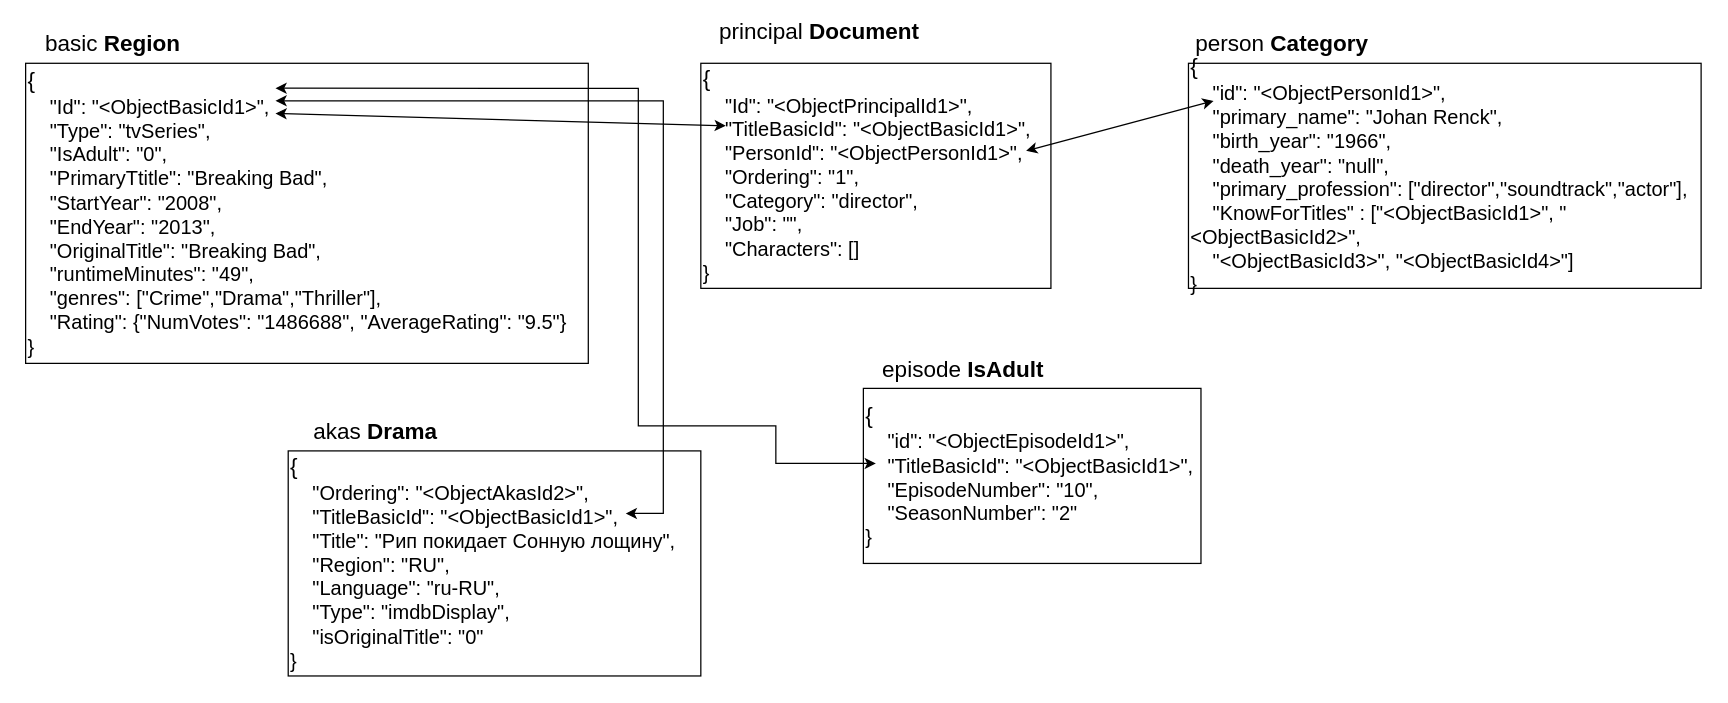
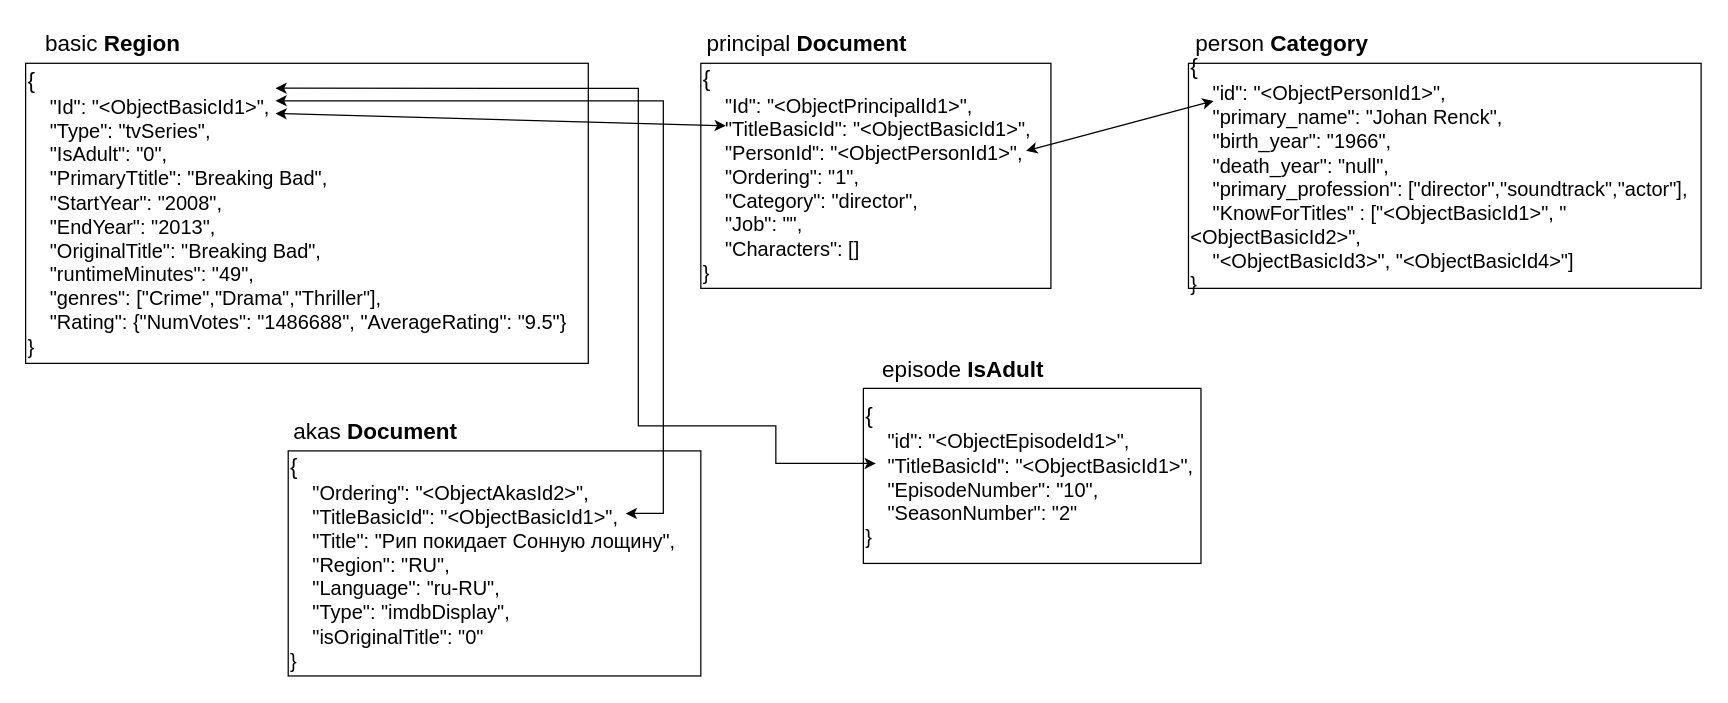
  <mxCell id="0" />
  <mxCell id="1" parent="0" />
  <mxCell id="2" value="&lt;div&gt;&lt;font style=&quot;font-size: 18px;&quot;&gt;{&lt;/font&gt;&lt;/div&gt;&lt;div&gt;&lt;font size=&quot;3&quot;&gt;&amp;nbsp; &amp;nbsp; &quot;Id&quot;: &quot;&amp;lt;ObjectPrincipalId1&amp;gt;&quot;,&lt;/font&gt;&lt;/div&gt;&lt;div&gt;&lt;font size=&quot;3&quot;&gt;&amp;nbsp; &amp;nbsp; &quot;TitleBasicId&quot;: &quot;&amp;lt;ObjectBasicId1&amp;gt;&quot;,&lt;/font&gt;&lt;/div&gt;&lt;div&gt;&lt;font size=&quot;3&quot;&gt;&amp;nbsp; &amp;nbsp; &quot;PersonId&quot;: &quot;&amp;lt;ObjectPersonId1&amp;gt;&quot;,&lt;/font&gt;&lt;/div&gt;&lt;div&gt;&lt;font size=&quot;3&quot;&gt;&amp;nbsp; &amp;nbsp; &quot;Ordering&quot;: &quot;1&quot;,&lt;/font&gt;&lt;/div&gt;&lt;div&gt;&lt;font size=&quot;3&quot;&gt;&amp;nbsp; &amp;nbsp; &quot;Category&quot;: &quot;director&quot;,&lt;/font&gt;&lt;/div&gt;&lt;div&gt;&lt;font size=&quot;3&quot;&gt;&amp;nbsp; &amp;nbsp; &quot;Job&quot;: &quot;&quot;,&lt;/font&gt;&lt;/div&gt;&lt;div&gt;&lt;font size=&quot;3&quot;&gt;&amp;nbsp; &amp;nbsp; &quot;Characters&quot;: []&lt;/font&gt;&lt;/div&gt;&lt;div&gt;&lt;font size=&quot;3&quot;&gt;}&lt;/font&gt;&lt;/div&gt;" style="rounded=0;whiteSpace=wrap;html=1;align=left;" vertex="1" parent="1"><mxGeometry x="560" y="50" width="280" height="180" as="geometry" /></mxCell>
- <mxCell id="3" value="&lt;font style=&quot;font-size: 18px;&quot;&gt;principal &lt;b&gt;Document&lt;/b&gt;&lt;/font&gt;" style="text;html=1;strokeColor=none;fillColor=none;align=center;verticalAlign=middle;whiteSpace=wrap;rounded=0;" vertex="1" parent="1"><mxGeometry x="570" y="10" width="170" height="30" as="geometry" /></mxCell>
+ <mxCell id="3" value="&lt;font style=&quot;font-size: 18px;&quot;&gt;principal &lt;b&gt;Document&lt;/b&gt;&lt;/font&gt;" style="text;html=1;strokeColor=none;fillColor=none;align=center;verticalAlign=middle;whiteSpace=wrap;rounded=0;" vertex="1" parent="1"><mxGeometry x="560" y="20" width="170" height="30" as="geometry" /></mxCell>
  <mxCell id="4" value="&lt;div&gt;&lt;font style=&quot;font-size: 18px;&quot;&gt;{&lt;/font&gt;&lt;/div&gt;&lt;div&gt;&lt;font size=&quot;3&quot;&gt;&amp;nbsp; &amp;nbsp; &quot;id&quot;: &quot;&amp;lt;ObjectPersonId1&amp;gt;&quot;,&lt;/font&gt;&lt;/div&gt;&lt;div&gt;&lt;font size=&quot;3&quot;&gt;&amp;nbsp; &amp;nbsp; &quot;primary_name&quot;: &quot;Johan Renck&quot;,&lt;/font&gt;&lt;/div&gt;&lt;div&gt;&lt;font size=&quot;3&quot;&gt;&amp;nbsp; &amp;nbsp; &quot;birth_year&quot;: &quot;1966&quot;,&lt;/font&gt;&lt;/div&gt;&lt;div&gt;&lt;font size=&quot;3&quot;&gt;&amp;nbsp; &amp;nbsp; &quot;death_year&quot;: &quot;null&quot;,&lt;/font&gt;&lt;/div&gt;&lt;div&gt;&lt;font size=&quot;3&quot;&gt;&amp;nbsp; &amp;nbsp; &quot;primary_profession&quot;: [&quot;director&quot;,&quot;soundtrack&quot;,&quot;actor&quot;],&lt;/font&gt;&lt;/div&gt;&lt;div&gt;&lt;font size=&quot;3&quot;&gt;&amp;nbsp; &amp;nbsp; &quot;KnowForTitles&quot; : [&quot;&amp;lt;ObjectBasicId1&amp;gt;&quot;, &quot;&amp;lt;ObjectBasicId2&amp;gt;&quot;,&amp;nbsp;&lt;/font&gt;&lt;/div&gt;&lt;div&gt;&lt;font size=&quot;3&quot;&gt;&amp;nbsp; &amp;nbsp; &quot;&amp;lt;ObjectBasicId3&amp;gt;&quot;, &quot;&amp;lt;ObjectBasicId4&amp;gt;&quot;]&lt;/font&gt;&lt;/div&gt;&lt;div&gt;&lt;font size=&quot;3&quot;&gt;}&lt;/font&gt;&lt;/div&gt;" style="rounded=0;whiteSpace=wrap;html=1;align=left;" vertex="1" parent="1"><mxGeometry x="950" y="50" width="410" height="180" as="geometry" /></mxCell>
  <mxCell id="5" value="&lt;font style=&quot;font-size: 18px;&quot;&gt;person&amp;nbsp;&lt;b&gt;Category&lt;/b&gt;&lt;/font&gt;" style="text;html=1;strokeColor=none;fillColor=none;align=center;verticalAlign=middle;whiteSpace=wrap;rounded=0;" vertex="1" parent="1"><mxGeometry x="950" y="20" width="150" height="30" as="geometry" /></mxCell>
  <mxCell id="6" value="&lt;div&gt;&lt;font style=&quot;font-size: 18px;&quot;&gt;{&lt;/font&gt;&lt;/div&gt;&lt;div&gt;&lt;font size=&quot;3&quot;&gt;&amp;nbsp; &amp;nbsp; &quot;Id&quot;: &quot;&amp;lt;ObjectBasicId1&amp;gt;&quot;,&lt;/font&gt;&lt;/div&gt;&lt;div&gt;&lt;font size=&quot;3&quot;&gt;&amp;nbsp; &amp;nbsp; &quot;Type&quot;: &quot;tvSeries&quot;,&lt;/font&gt;&lt;/div&gt;&lt;div&gt;&lt;font size=&quot;3&quot;&gt;&amp;nbsp; &amp;nbsp; &quot;IsAdult&quot;: &quot;0&quot;,&lt;/font&gt;&lt;/div&gt;&lt;div&gt;&lt;font size=&quot;3&quot;&gt;&amp;nbsp; &amp;nbsp; &quot;PrimaryTtitle&quot;: &quot;Breaking Bad&quot;,&lt;/font&gt;&lt;/div&gt;&lt;div&gt;&lt;font size=&quot;3&quot;&gt;&amp;nbsp; &amp;nbsp; &quot;StartYear&quot;: &quot;2008&quot;,&lt;/font&gt;&lt;/div&gt;&lt;div&gt;&lt;font size=&quot;3&quot;&gt;&amp;nbsp; &amp;nbsp; &quot;EndYear&quot;: &quot;2013&quot;,&lt;/font&gt;&lt;/div&gt;&lt;div&gt;&lt;font size=&quot;3&quot;&gt;&amp;nbsp; &amp;nbsp; &quot;OriginalTitle&quot;: &quot;Breaking Bad&quot;,&amp;nbsp; &amp;nbsp;&amp;nbsp;&lt;/font&gt;&lt;/div&gt;&lt;div&gt;&lt;font size=&quot;3&quot;&gt;&amp;nbsp; &amp;nbsp; &quot;runtimeMinutes&quot;: &quot;49&quot;,&lt;/font&gt;&lt;/div&gt;&lt;div&gt;&lt;font size=&quot;3&quot;&gt;&amp;nbsp; &amp;nbsp; &quot;genres&quot;: [&quot;Crime&quot;,&quot;Drama&quot;,&quot;Thriller&quot;],&lt;/font&gt;&lt;/div&gt;&lt;div&gt;&lt;font size=&quot;3&quot;&gt;&amp;nbsp; &amp;nbsp; &quot;Rating&quot;: {&quot;NumVotes&quot;: &quot;1486688&quot;, &quot;AverageRating&quot;: &quot;9.5&quot;}&lt;/font&gt;&lt;/div&gt;&lt;div&gt;&lt;font size=&quot;3&quot;&gt;}&lt;/font&gt;&lt;/div&gt;" style="rounded=0;whiteSpace=wrap;html=1;align=left;" vertex="1" parent="1"><mxGeometry x="20" y="50" width="450" height="240" as="geometry" /></mxCell>
  <mxCell id="7" value="&lt;font style=&quot;font-size: 18px;&quot;&gt;basic&amp;nbsp;&lt;b&gt;Region&lt;/b&gt;&lt;/font&gt;" style="text;html=1;strokeColor=none;fillColor=none;align=center;verticalAlign=middle;whiteSpace=wrap;rounded=0;" vertex="1" parent="1"><mxGeometry x="20" y="20" width="140" height="30" as="geometry" /></mxCell>
  <mxCell id="8" value="&lt;div&gt;&lt;font style=&quot;font-size: 18px;&quot;&gt;{&lt;/font&gt;&lt;/div&gt;&lt;div&gt;&lt;font size=&quot;3&quot;&gt;&amp;nbsp; &amp;nbsp; &quot;Ordering&quot;: &quot;&amp;lt;ObjectAkasId2&amp;gt;&quot;,&lt;/font&gt;&lt;/div&gt;&lt;div&gt;&lt;font size=&quot;3&quot;&gt;&amp;nbsp; &amp;nbsp; &quot;TitleBasicId&quot;: &quot;&amp;lt;ObjectBasicId1&amp;gt;&quot;,&lt;/font&gt;&lt;/div&gt;&lt;div&gt;&lt;font size=&quot;3&quot;&gt;&amp;nbsp; &amp;nbsp; &quot;Title&quot;: &quot;Рип покидает Сонную лощину&quot;,&lt;/font&gt;&lt;/div&gt;&lt;div&gt;&lt;font size=&quot;3&quot;&gt;&amp;nbsp; &amp;nbsp; &quot;Region&quot;: &quot;RU&quot;,&lt;/font&gt;&lt;/div&gt;&lt;div&gt;&lt;font size=&quot;3&quot;&gt;&amp;nbsp; &amp;nbsp; &quot;Language&quot;: &quot;ru-RU&quot;,&lt;/font&gt;&lt;/div&gt;&lt;div&gt;&lt;font size=&quot;3&quot;&gt;&amp;nbsp; &amp;nbsp; &quot;Type&quot;: &quot;imdbDisplay&quot;,&lt;/font&gt;&lt;/div&gt;&lt;div&gt;&lt;font size=&quot;3&quot;&gt;&amp;nbsp; &amp;nbsp; &quot;isOriginalTitle&quot;: &quot;0&quot;&lt;/font&gt;&lt;/div&gt;&lt;div&gt;&lt;font size=&quot;3&quot;&gt;}&lt;/font&gt;&lt;/div&gt;" style="rounded=0;whiteSpace=wrap;html=1;align=left;" vertex="1" parent="1"><mxGeometry x="230" y="360" width="330" height="180" as="geometry" /></mxCell>
- <mxCell id="9" value="&lt;font style=&quot;font-size: 18px;&quot;&gt;akas&amp;nbsp;&lt;b&gt;Drama&lt;/b&gt;&lt;/font&gt;" style="text;html=1;strokeColor=none;fillColor=none;align=center;verticalAlign=middle;whiteSpace=wrap;rounded=0;" vertex="1" parent="1"><mxGeometry x="230" y="330" width="140" height="30" as="geometry" /></mxCell>
+ <mxCell id="9" value="&lt;font style=&quot;font-size: 18px;&quot;&gt;akas&amp;nbsp;&lt;b&gt;Document&lt;/b&gt;&lt;/font&gt;" style="text;html=1;strokeColor=none;fillColor=none;align=center;verticalAlign=middle;whiteSpace=wrap;rounded=0;" vertex="1" parent="1"><mxGeometry x="230" y="330" width="140" height="30" as="geometry" /></mxCell>
  <mxCell id="10" value="&lt;div&gt;&lt;font style=&quot;font-size: 18px;&quot;&gt;{&lt;/font&gt;&lt;/div&gt;&lt;div&gt;&lt;font size=&quot;3&quot;&gt;&amp;nbsp; &amp;nbsp; &quot;id&quot;: &quot;&amp;lt;ObjectEpisodeId1&amp;gt;&quot;,&lt;/font&gt;&lt;/div&gt;&lt;div&gt;&lt;font size=&quot;3&quot;&gt;&amp;nbsp; &amp;nbsp; &quot;TitleBasicId&quot;: &quot;&amp;lt;ObjectBasicId1&amp;gt;&quot;,&lt;/font&gt;&lt;/div&gt;&lt;div&gt;&lt;font size=&quot;3&quot;&gt;&amp;nbsp; &amp;nbsp; &quot;EpisodeNumber&quot;: &quot;10&quot;,&lt;/font&gt;&lt;/div&gt;&lt;div&gt;&lt;font size=&quot;3&quot;&gt;&amp;nbsp; &amp;nbsp; &quot;SeasonNumber&quot;: &quot;2&quot;&lt;/font&gt;&lt;/div&gt;&lt;div&gt;&lt;font size=&quot;3&quot;&gt;}&lt;/font&gt;&lt;/div&gt;" style="rounded=0;whiteSpace=wrap;html=1;align=left;" vertex="1" parent="1"><mxGeometry x="690" y="310" width="270" height="140" as="geometry" /></mxCell>
  <mxCell id="11" value="&lt;font style=&quot;font-size: 18px;&quot;&gt;episode&amp;nbsp;&lt;b&gt;IsAdult&lt;/b&gt;&lt;/font&gt;" style="text;html=1;strokeColor=none;fillColor=none;align=center;verticalAlign=middle;whiteSpace=wrap;rounded=0;" vertex="1" parent="1"><mxGeometry x="690" y="280" width="160" height="30" as="geometry" /></mxCell>
  <mxCell id="12" value="" style="endArrow=classic;startArrow=classic;html=1;rounded=0;exitX=0.444;exitY=0.167;exitDx=0;exitDy=0;exitPerimeter=0;" edge="1" parent="1" source="6"><mxGeometry width="50" height="50" relative="1" as="geometry"><mxPoint x="290" y="120" as="sourcePoint" /><mxPoint x="580" y="100" as="targetPoint" /></mxGeometry></mxCell>
  <mxCell id="13" value="" style="endArrow=classic;startArrow=classic;html=1;rounded=0;entryX=0.049;entryY=0.167;entryDx=0;entryDy=0;entryPerimeter=0;exitX=0.929;exitY=0.389;exitDx=0;exitDy=0;exitPerimeter=0;" edge="1" parent="1" source="2" target="4"><mxGeometry width="50" height="50" relative="1" as="geometry"><mxPoint x="830" y="9.94" as="sourcePoint" /><mxPoint x="970.09" y="-30" as="targetPoint" /></mxGeometry></mxCell>
  <mxCell id="14" value="" style="endArrow=classic;startArrow=classic;html=1;rounded=0;entryX=0.444;entryY=0.125;entryDx=0;entryDy=0;entryPerimeter=0;exitX=0.818;exitY=0.278;exitDx=0;exitDy=0;exitPerimeter=0;" edge="1" parent="1" source="8" target="6"><mxGeometry width="50" height="50" relative="1" as="geometry"><mxPoint x="460" y="280" as="sourcePoint" /><mxPoint x="560" y="160" as="targetPoint" /><Array as="points"><mxPoint x="530" y="410" /><mxPoint x="530" y="80" /></Array></mxGeometry></mxCell>
  <mxCell id="15" value="" style="endArrow=classic;startArrow=classic;html=1;rounded=0;entryX=0.444;entryY=0.083;entryDx=0;entryDy=0;entryPerimeter=0;exitX=0.037;exitY=0.429;exitDx=0;exitDy=0;exitPerimeter=0;" edge="1" parent="1" source="10" target="6"><mxGeometry width="50" height="50" relative="1" as="geometry"><mxPoint x="600" y="190" as="sourcePoint" /><mxPoint x="650" y="140" as="targetPoint" /><Array as="points"><mxPoint x="620" y="370" /><mxPoint x="620" y="340" /><mxPoint x="510" y="340" /><mxPoint x="510" y="70" /></Array></mxGeometry></mxCell>
